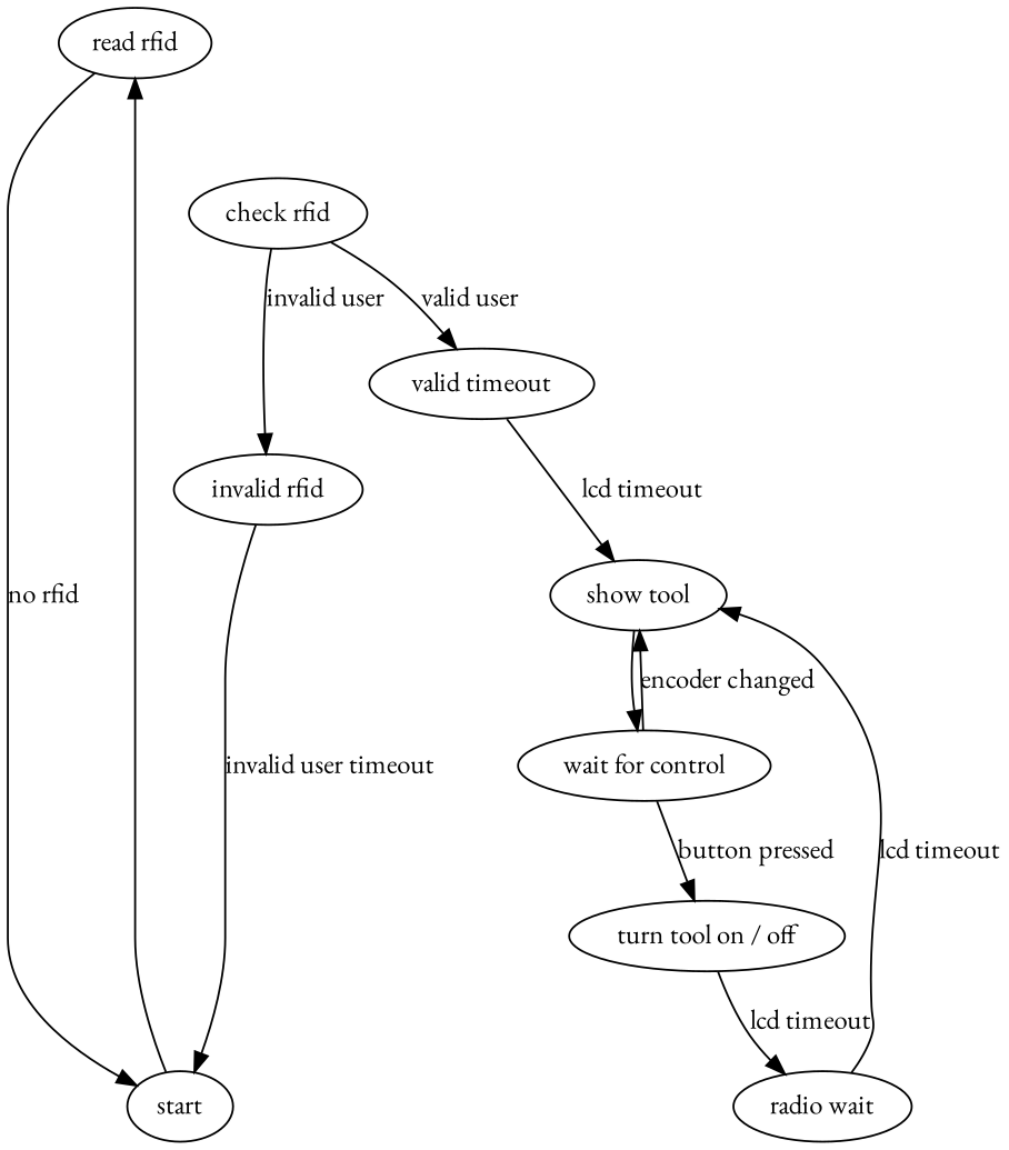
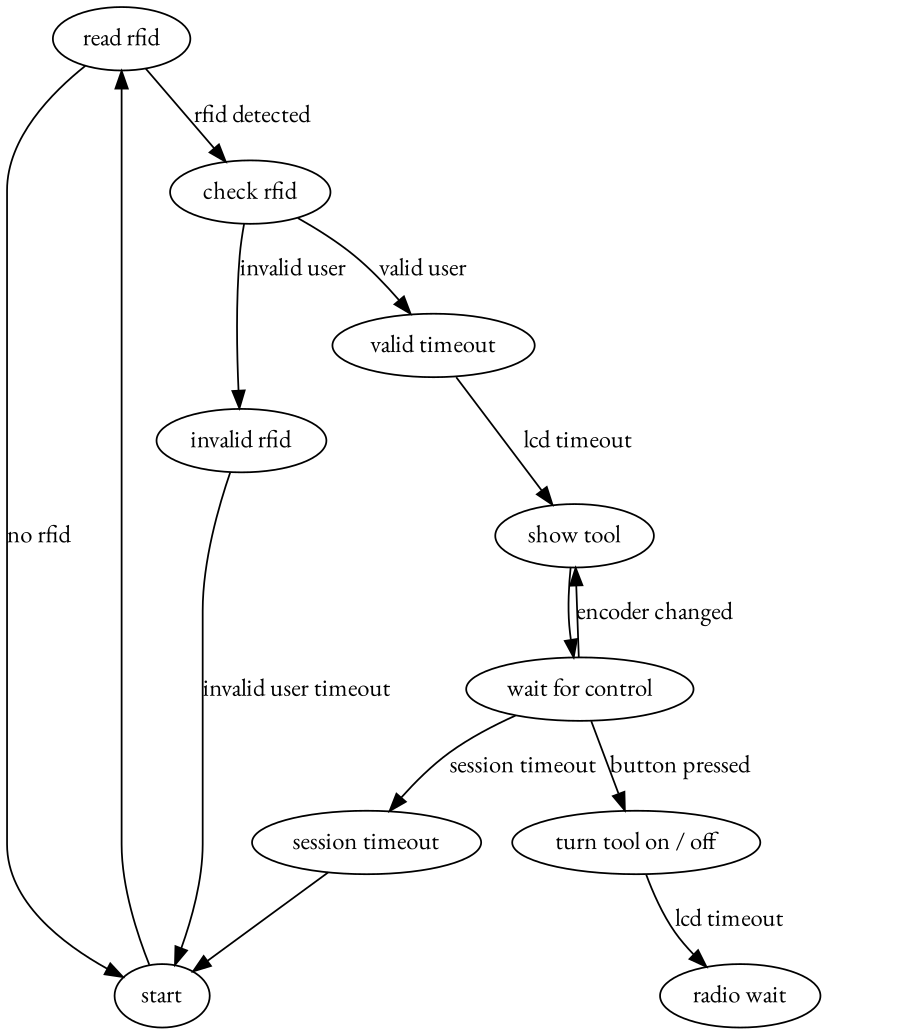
  strict digraph {
    fontname="EB Garamond"
    node [fontname="EB Garamond"]
    edge [fontname="EB Garamond"]
    n1 [label="read rfid"]
    start
    n3 [label="check rfid"]
    n4 [label="valid timeout"]
    n5 [label="invalid rfid"]
    n6 [label="show tool"]
    n7 [label="wait for control"]
+   n8 [label="session timeout"]
    n9 [label="turn tool on / off"]
    n10 [label="radio wait"]
    n1 -> start [label="no rfid"]
+   n1 -> n3 [label="rfid detected"]
    start -> n1
    n3 -> n4 [label="valid user"]
    n3 -> n5 [label="invalid user"]
    n4 -> n6 [label="lcd timeout"]
    n5 -> start [label="invalid user timeout"]
    n6 -> n7
    n7 -> n6 [label="encoder changed"]
+   n7 -> n8 [label="session timeout"]
    n7 -> n9 [label="button pressed"]
+   n8 -> start
    n9 -> n10 [label="lcd timeout"]
-   n10 -> n6 [label="lcd timeout"]
  }
